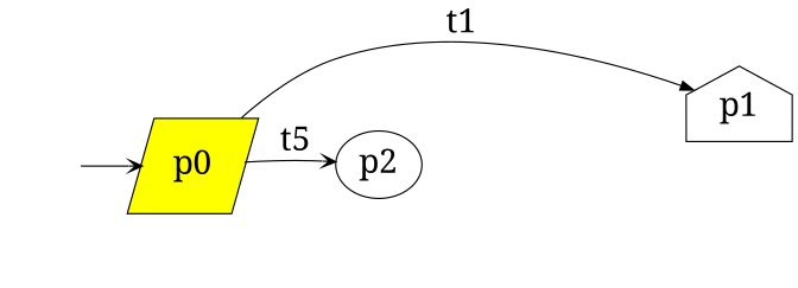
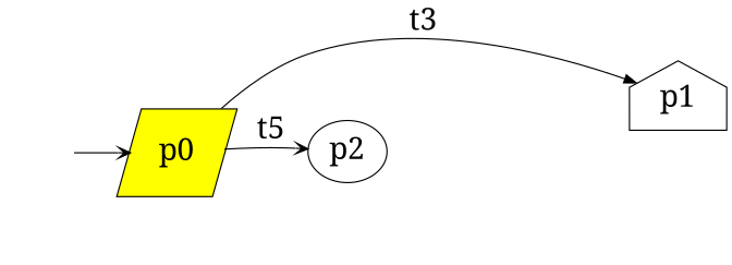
  digraph {
    fontname="Noto Serif"
    labeljust=l
    nojustify=true
    rankdir=LR
    node [fontname="Noto Serif" fontsize=25]
    edge [fontname="Noto Serif" fontsize=25 style=invis]
    I0 [style=invis width=0]
    n2 [fillcolor=yellow label=p0 shape=parallelogram style=filled]
    n3 [label=p1 shape=house]
    n4 [label=p2 shape=ellipse]
    p3 [style=invis width=0]
    I0 -> n2 [arrowhead=vee style=""]
-   n2 -> n3 [arrowhead=normal label=t1 style=""]
+   n2 -> n3 [arrowhead=normal label=t3 style=""]
    n2 -> n4 [arrowhead=vee label=t5 style=""]
    n3 -> n3 [label=t1]
    n4 -> n2 [label=t5]
    n4 -> n3 [label=t10]
    n4 -> n4 [label=t6]
    n4 -> p3 [label=t4]
    p3 -> n2 [label=t8]
    p3 -> n3 [label=t11]
    p3 -> n4 [label=t7]
    p3 -> p3 [label=t9]
  }
